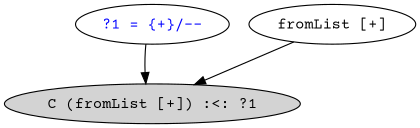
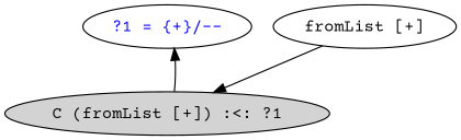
  digraph {
    fontname="Courier Prime"
    node [fontname="Courier Prime"]
    edge [fontname="Courier Prime"]
    "?1 = {+}/--" [fontcolor=blue]
    "C (fromList [+]) :<: ?1" [style=filled]
    "fromList [+]"
-   "?1 = {+}/--" -> "C (fromList [+]) :<: ?1"
+   "C (fromList [+]) :<: ?1" -> "?1 = {+}/--"
    "fromList [+]" -> "C (fromList [+]) :<: ?1"
  }
